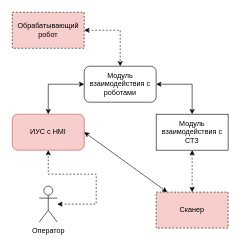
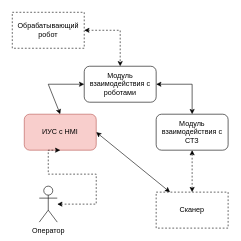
  <mxCell id="0" />
  <mxCell id="1" parent="0" />
- <mxCell id="2" value="ИУС с HMI" style="rounded=1;whiteSpace=wrap;html=1;fillColor=#f8cecc;strokeColor=#b85450;" parent="1" vertex="1"><mxGeometry x="20" y="190" width="120" height="60" as="geometry" /></mxCell>
- <mxCell id="3" value="Модуль взаимодействия с СТЗ" style="whiteSpace=wrap;html=1;rounded=0;" parent="1" vertex="1"><mxGeometry x="260" y="190" width="120" height="60" as="geometry" /></mxCell>
+ <mxCell id="2" value="ИУС с HMI" style="rounded=1;whiteSpace=wrap;html=1;fillColor=#f8cecc;strokeColor=#b85450;" parent="1" vertex="1"><mxGeometry x="40" y="190" width="120" height="60" as="geometry" /></mxCell>
+ <mxCell id="3" value="Модуль взаимодействия с СТЗ" style="rounded=1;whiteSpace=wrap;html=1;" parent="1" vertex="1"><mxGeometry x="260" y="190" width="120" height="60" as="geometry" /></mxCell>
  <mxCell id="4" value="Модуль взаимодействия с роботами" style="rounded=1;whiteSpace=wrap;html=1;" parent="1" vertex="1"><mxGeometry x="140" y="110" width="120" height="60" as="geometry" /></mxCell>
- <mxCell id="5" value="Обрабатывающий робот" style="rounded=0;whiteSpace=wrap;html=1;dashed=1;fillColor=#f8cecc;" parent="1" vertex="1"><mxGeometry x="20" y="20" width="120" height="60" as="geometry" /></mxCell>
+ <mxCell id="5" value="Обрабатывающий робот" style="rounded=0;whiteSpace=wrap;html=1;dashed=1;" parent="1" vertex="1"><mxGeometry x="20" y="20" width="120" height="60" as="geometry" /></mxCell>
  <mxCell id="6" value="" style="endArrow=classic;startArrow=classic;html=1;exitX=1;exitY=0.5;exitDx=0;exitDy=0;dashed=1;rounded=0;" parent="1" source="5" edge="1"><mxGeometry width="50" height="50" relative="1" as="geometry"><mxPoint x="270" y="290" as="sourcePoint" /><mxPoint x="200" y="110" as="targetPoint" /><Array as="points"><mxPoint x="200" y="50" /></Array></mxGeometry></mxCell>
  <mxCell id="7" value="" style="endArrow=classic;startArrow=classic;html=1;entryX=0;entryY=0.5;entryDx=0;entryDy=0;exitX=0.5;exitY=0;exitDx=0;exitDy=0;rounded=0;" parent="1" source="2" target="4" edge="1"><mxGeometry width="50" height="50" relative="1" as="geometry"><mxPoint x="-70" y="200" as="sourcePoint" /><mxPoint x="-20" y="150" as="targetPoint" /><Array as="points"><mxPoint x="80" y="140" /></Array></mxGeometry></mxCell>
  <mxCell id="8" value="" style="endArrow=classic;startArrow=classic;html=1;exitX=1;exitY=0.5;exitDx=0;exitDy=0;entryX=0.5;entryY=0;entryDx=0;entryDy=0;rounded=0;" parent="1" source="4" target="3" edge="1"><mxGeometry width="50" height="50" relative="1" as="geometry"><mxPoint x="360" y="170" as="sourcePoint" /><mxPoint x="410" y="120" as="targetPoint" /><Array as="points"><mxPoint x="320" y="140" /></Array></mxGeometry></mxCell>
- <mxCell id="9" value="Сканер" style="rounded=0;whiteSpace=wrap;html=1;dashed=1;fillColor=#f8cecc;" parent="1" vertex="1"><mxGeometry x="260" y="320" width="120" height="60" as="geometry" /></mxCell>
+ <mxCell id="9" value="Сканер" style="rounded=0;whiteSpace=wrap;html=1;dashed=1;" parent="1" vertex="1"><mxGeometry x="260" y="320" width="120" height="60" as="geometry" /></mxCell>
  <mxCell id="10" value="" style="endArrow=classic;startArrow=classic;html=1;exitX=0.5;exitY=0;exitDx=0;exitDy=0;entryX=0.5;entryY=1;entryDx=0;entryDy=0;rounded=0;dashed=1;" parent="1" source="9" target="3" edge="1"><mxGeometry width="50" height="50" relative="1" as="geometry"><mxPoint x="330" y="320" as="sourcePoint" /><mxPoint x="380" y="270" as="targetPoint" /><Array as="points"><mxPoint x="320" y="310" /></Array></mxGeometry></mxCell>
  <mxCell id="11" value="" style="edgeStyle=orthogonalEdgeStyle;rounded=0;orthogonalLoop=1;jettySize=auto;html=1;dashed=1;entryX=0.5;entryY=1;entryDx=0;entryDy=0;startArrow=classic;startFill=1;" parent="1" source="12" target="2" edge="1"><mxGeometry relative="1" as="geometry"><mxPoint x="175" y="340" as="targetPoint" /><Array as="points"><mxPoint x="160" y="340" /><mxPoint x="160" y="290" /><mxPoint x="80" y="290" /></Array></mxGeometry></mxCell>
  <mxCell id="12" value="Оператор" style="shape=umlActor;verticalLabelPosition=bottom;verticalAlign=top;html=1;outlineConnect=0;" parent="1" vertex="1"><mxGeometry x="65" y="310" width="30" height="60" as="geometry" /></mxCell>
  <mxCell id="13" value="" style="endArrow=classic;startArrow=classic;html=1;exitX=1;exitY=0.5;exitDx=0;exitDy=0;" edge="1" parent="1" source="2" target="9"><mxGeometry width="50" height="50" relative="1" as="geometry"><mxPoint x="160" y="250" as="sourcePoint" /><mxPoint x="210" y="200" as="targetPoint" /></mxGeometry></mxCell>
